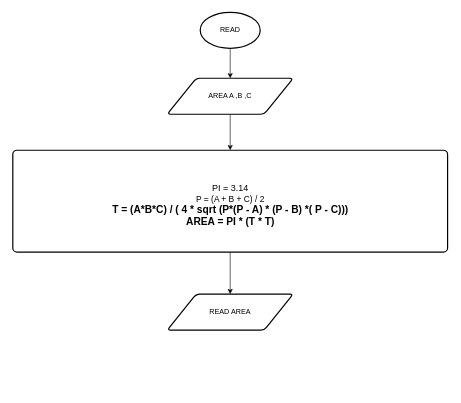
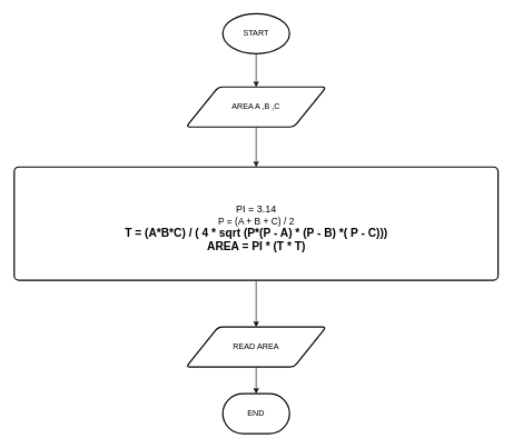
  <mxCell id="0" />
  <mxCell id="1" parent="0" />
  <mxCell id="2" style="edgeStyle=orthogonalEdgeStyle;rounded=0;orthogonalLoop=1;jettySize=auto;html=1;exitX=0.5;exitY=1;exitDx=0;exitDy=0;exitPerimeter=0;entryX=0.5;entryY=0;entryDx=0;entryDy=0;" edge="1" parent="1" source="3" target="5"><mxGeometry relative="1" as="geometry" /></mxCell>
- <mxCell id="3" value="READ" style="strokeWidth=2;html=1;shape=mxgraph.flowchart.start_1;whiteSpace=wrap;" vertex="1" parent="1"><mxGeometry x="333" y="20" width="100" height="60" as="geometry" /></mxCell>
+ <mxCell id="3" value="START" style="strokeWidth=2;html=1;shape=mxgraph.flowchart.start_1;whiteSpace=wrap;" vertex="1" parent="1"><mxGeometry x="333" y="20" width="100" height="60" as="geometry" /></mxCell>
  <mxCell id="4" style="edgeStyle=orthogonalEdgeStyle;rounded=0;orthogonalLoop=1;jettySize=auto;html=1;exitX=0.5;exitY=1;exitDx=0;exitDy=0;" edge="1" parent="1" source="5" target="7"><mxGeometry relative="1" as="geometry" /></mxCell>
  <mxCell id="5" value="AREA A ,B ,C" style="shape=parallelogram;html=1;strokeWidth=2;perimeter=parallelogramPerimeter;whiteSpace=wrap;rounded=1;arcSize=12;size=0.23;" vertex="1" parent="1"><mxGeometry x="278" y="130" width="210" height="60" as="geometry" /></mxCell>
  <mxCell id="6" style="edgeStyle=orthogonalEdgeStyle;rounded=0;orthogonalLoop=1;jettySize=auto;html=1;exitX=0.5;exitY=1;exitDx=0;exitDy=0;entryX=0.5;entryY=0;entryDx=0;entryDy=0;" edge="1" parent="1" source="7" target="8"><mxGeometry relative="1" as="geometry" /></mxCell>
  <mxCell id="7" value="&lt;div&gt;&lt;br&gt;&lt;/div&gt;&lt;div&gt;&lt;font style=&quot;font-size: 15px;&quot;&gt;PI = 3.14&lt;/font&gt;&lt;/div&gt;&lt;font style=&quot;font-size: 14px;&quot;&gt;P = (A + B + C) / 2&lt;/font&gt;&lt;div&gt;&lt;b&gt;&lt;font style=&quot;font-size: 17px;&quot;&gt;T = (A*B*C) / ( 4 * sqrt (P*(P - A) * (P - B) *( P - C)))&lt;/font&gt;&lt;/b&gt;&lt;/div&gt;&lt;div&gt;&lt;span style=&quot;font-size: 17px;&quot;&gt;&lt;b&gt;AREA = PI * (T * T)&lt;/b&gt;&lt;/span&gt;&lt;/div&gt;" style="rounded=1;whiteSpace=wrap;html=1;absoluteArcSize=1;arcSize=14;strokeWidth=2;" vertex="1" parent="1"><mxGeometry x="20.5" y="250" width="725" height="170" as="geometry" /></mxCell>
  <mxCell id="8" value="READ AREA" style="shape=parallelogram;html=1;strokeWidth=2;perimeter=parallelogramPerimeter;whiteSpace=wrap;rounded=1;arcSize=12;size=0.23;" vertex="1" parent="1"><mxGeometry x="278" y="490" width="210" height="60" as="geometry" /></mxCell>
+ <mxCell id="9" value="END" style="strokeWidth=2;html=1;shape=mxgraph.flowchart.terminator;whiteSpace=wrap;" vertex="1" parent="1"><mxGeometry x="333" y="590" width="100" height="60" as="geometry" /></mxCell>
+ <mxCell id="10" style="edgeStyle=orthogonalEdgeStyle;rounded=0;orthogonalLoop=1;jettySize=auto;html=1;exitX=0.5;exitY=1;exitDx=0;exitDy=0;entryX=0.5;entryY=0;entryDx=0;entryDy=0;entryPerimeter=0;" edge="1" parent="1" source="8" target="9"><mxGeometry relative="1" as="geometry" /></mxCell>
